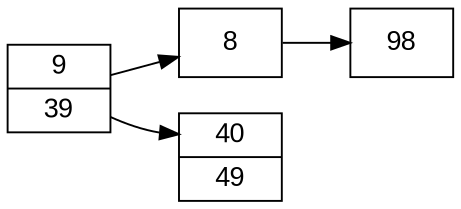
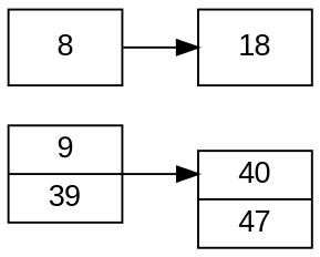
  digraph {
    rankdir=LR
    node [fontname=Arial shape=record]
    n1 [label="9 | 39"]
    n2 [label="<8>8 "]
-   n3 [label="<x> 40 | 49"]
-   18 [label=98]
-   n1 -> n2 [headport=8]
+   n3 [label="<x> 40 | 47"]
+   18
    n1 -> n3 [headport=x]
    n2 -> 18
  }
